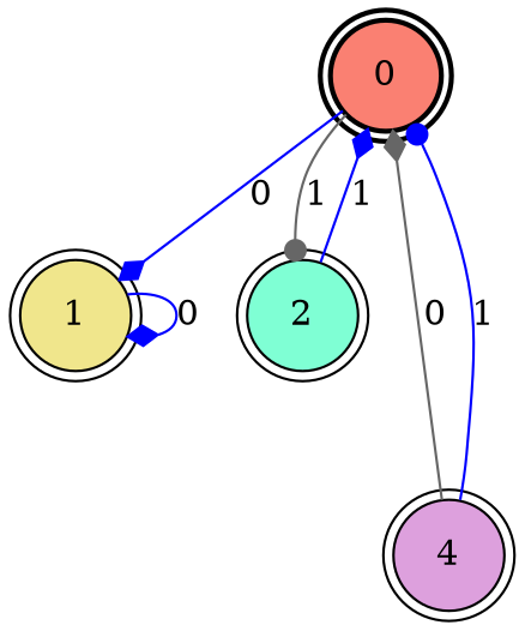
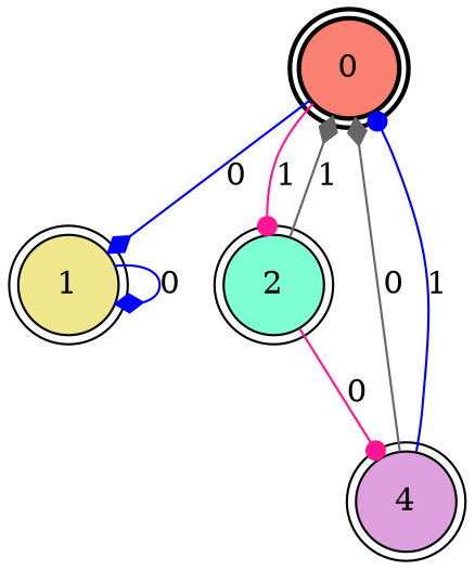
  digraph {
    node [peripheries=2 shape=circle style=filled]
    edge [arrowhead=diamond color=blue]
    0 [fillcolor=salmon style="bold,filled"]
    1 [fillcolor=khaki]
    2 [fillcolor=aquamarine]
    4 [fillcolor=plum]
    0 -> 1 [label=0]
-   0 -> 2 [arrowhead=dot color=gray40 label=1]
+   0 -> 2 [arrowhead=dot color=deeppink label=1]
    1 -> 1 [label=0]
-   2 -> 0 [label=1]
+   2 -> 0 [color=gray40 label=1]
+   2 -> 4 [arrowhead=dot color=deeppink label=0]
    4 -> 0 [color=gray40 label=0]
    4 -> 0 [arrowhead=dot label=1]
  }
